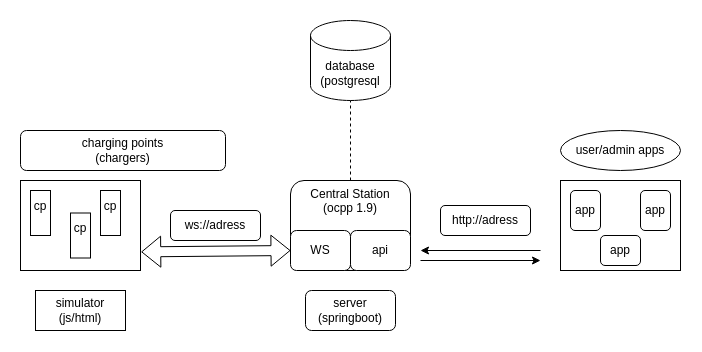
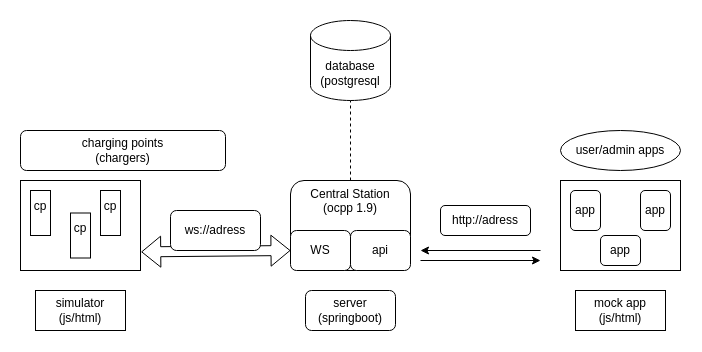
  <mxCell id="0" />
  <mxCell id="1" parent="0" />
  <mxCell id="2" value="Central Station&lt;br&gt;(ocpp 1.9)" style="rounded=1;whiteSpace=wrap;html=1;verticalAlign=top;" parent="1" vertex="1"><mxGeometry x="290" y="180" width="120" height="90" as="geometry" /></mxCell>
  <mxCell id="3" value="api" style="rounded=1;whiteSpace=wrap;html=1;verticalAlign=middle;" parent="1" vertex="1"><mxGeometry x="350" y="230" width="60" height="40" as="geometry" /></mxCell>
  <mxCell id="4" value="WS" style="rounded=1;whiteSpace=wrap;html=1;verticalAlign=middle;" parent="1" vertex="1"><mxGeometry x="290" y="230" width="60" height="40" as="geometry" /></mxCell>
  <mxCell id="5" value="" style="rounded=0;whiteSpace=wrap;html=1;" parent="1" vertex="1"><mxGeometry x="20" y="180" width="120" height="90" as="geometry" /></mxCell>
  <mxCell id="6" value="&lt;div&gt;cp&lt;/div&gt;&lt;div&gt;&lt;br&gt;&lt;/div&gt;" style="rounded=0;whiteSpace=wrap;html=1;" parent="1" vertex="1"><mxGeometry x="100" y="190" width="20" height="45" as="geometry" /></mxCell>
  <mxCell id="7" value="&lt;div&gt;cp&lt;/div&gt;&lt;div&gt;&lt;br&gt;&lt;/div&gt;" style="rounded=0;whiteSpace=wrap;html=1;" parent="1" vertex="1"><mxGeometry x="30" y="190" width="20" height="45" as="geometry" /></mxCell>
  <mxCell id="8" value="&lt;div&gt;cp&lt;/div&gt;&lt;div&gt;&lt;br&gt;&lt;/div&gt;" style="rounded=0;whiteSpace=wrap;html=1;" parent="1" vertex="1"><mxGeometry x="70" y="212.5" width="20" height="45" as="geometry" /></mxCell>
  <mxCell id="9" value="" style="shape=flexArrow;endArrow=classic;startArrow=classic;html=1;rounded=0;entryX=0;entryY=0.5;entryDx=0;entryDy=0;exitX=1.006;exitY=0.793;exitDx=0;exitDy=0;exitPerimeter=0;" parent="1" source="5" target="4" edge="1"><mxGeometry width="100" height="100" relative="1" as="geometry"><mxPoint x="150" y="250" as="sourcePoint" /><mxPoint x="280" y="230" as="targetPoint" /></mxGeometry></mxCell>
  <mxCell id="10" value="http://adress" style="rounded=1;whiteSpace=wrap;html=1;" parent="1" vertex="1"><mxGeometry x="440" y="205" width="90" height="30" as="geometry" /></mxCell>
- <mxCell id="11" value="ws://adress" style="rounded=1;whiteSpace=wrap;html=1;" parent="1" vertex="1"><mxGeometry x="170" y="210" width="90" height="30" as="geometry" /></mxCell>
+ <mxCell id="11" value="ws://adress" style="rounded=1;whiteSpace=wrap;html=1;" parent="1" vertex="1"><mxGeometry x="170" y="210" width="90" height="40" as="geometry" /></mxCell>
  <mxCell id="12" value="" style="rounded=0;whiteSpace=wrap;html=1;" parent="1" vertex="1"><mxGeometry x="560" y="180" width="120" height="90" as="geometry" /></mxCell>
  <mxCell id="13" value="&lt;div&gt;app&lt;/div&gt;" style="rounded=1;whiteSpace=wrap;html=1;" parent="1" vertex="1"><mxGeometry x="570" y="190" width="30" height="40" as="geometry" /></mxCell>
  <mxCell id="14" value="&lt;div&gt;app&lt;/div&gt;" style="rounded=1;whiteSpace=wrap;html=1;direction=south;" parent="1" vertex="1"><mxGeometry x="600" y="235" width="40" height="30" as="geometry" /></mxCell>
  <mxCell id="15" value="&lt;div&gt;app&lt;/div&gt;" style="rounded=1;whiteSpace=wrap;html=1;" parent="1" vertex="1"><mxGeometry x="640" y="190" width="30" height="40" as="geometry" /></mxCell>
  <mxCell id="16" value="&lt;div&gt;charging points&lt;/div&gt;&lt;div&gt;(chargers)&lt;br&gt;&lt;/div&gt;" style="rounded=1;whiteSpace=wrap;html=1;" parent="1" vertex="1"><mxGeometry x="20" y="130" width="205" height="40" as="geometry" /></mxCell>
  <mxCell id="17" value="user/admin apps" style="ellipse;whiteSpace=wrap;html=1;" parent="1" vertex="1"><mxGeometry x="560" y="130" width="120" height="40" as="geometry" /></mxCell>
  <mxCell id="18" value="&lt;div&gt;server&lt;br&gt;(springboot)&lt;br&gt;&lt;/div&gt;" style="whiteSpace=wrap;html=1;rounded=1;" parent="1" vertex="1"><mxGeometry x="305" y="290" width="90" height="40" as="geometry" /></mxCell>
  <mxCell id="19" value="&lt;div&gt;simulator&lt;br&gt;(js/html)&lt;br&gt;&lt;/div&gt;" style="rounded=0;whiteSpace=wrap;html=1;" parent="1" vertex="1"><mxGeometry x="35" y="290" width="90" height="40" as="geometry" /></mxCell>
+ <mxCell id="20" value="&lt;div&gt;mock app&lt;/div&gt;&lt;div&gt;(js/html)&lt;/div&gt;" style="rounded=0;whiteSpace=wrap;html=1;" parent="1" vertex="1"><mxGeometry x="575" y="290" width="90" height="40" as="geometry" /></mxCell>
  <mxCell id="21" value="&lt;div&gt;database&lt;/div&gt;&lt;div&gt;(postgresql&lt;br&gt;&lt;/div&gt;" style="shape=cylinder3;whiteSpace=wrap;html=1;boundedLbl=1;backgroundOutline=1;size=15;" parent="1" vertex="1"><mxGeometry x="310" y="20" width="80" height="80" as="geometry" /></mxCell>
  <mxCell id="22" value="" style="endArrow=classic;html=1;rounded=0;" parent="1" edge="1"><mxGeometry width="50" height="50" relative="1" as="geometry"><mxPoint x="540" y="250" as="sourcePoint" /><mxPoint x="420" y="250" as="targetPoint" /></mxGeometry></mxCell>
  <mxCell id="23" value="" style="endArrow=classic;html=1;rounded=0;" parent="1" edge="1"><mxGeometry width="50" height="50" relative="1" as="geometry"><mxPoint x="420" y="260" as="sourcePoint" /><mxPoint x="540" y="260" as="targetPoint" /></mxGeometry></mxCell>
  <mxCell id="24" value="" style="endArrow=none;dashed=1;html=1;rounded=0;entryX=0.5;entryY=1;entryDx=0;entryDy=0;entryPerimeter=0;" edge="1" parent="1" target="21"><mxGeometry width="50" height="50" relative="1" as="geometry"><mxPoint x="350" y="180" as="sourcePoint" /><mxPoint x="400" y="130" as="targetPoint" /></mxGeometry></mxCell>
